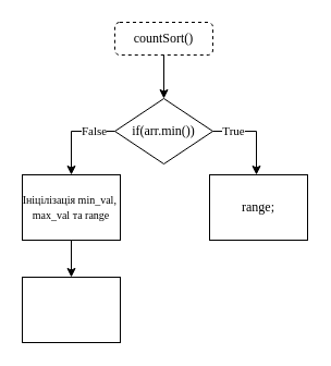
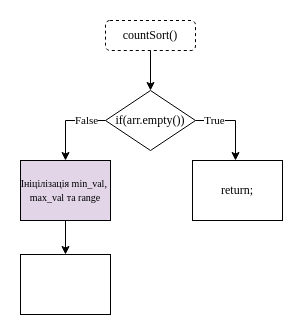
  <mxCell id="0" />
  <mxCell id="1" parent="0" />
  <mxCell id="2" value="&lt;div style=&quot;&quot;&gt;&lt;div style=&quot;&quot;&gt;&lt;font style=&quot;font-size: 12px;&quot;&gt;countSort()&lt;/font&gt;&lt;/div&gt;&lt;/div&gt;" style="rounded=1;whiteSpace=wrap;html=1;fontFamily=Times New Roman;dashed=1;" vertex="1" parent="1"><mxGeometry x="105" y="20" width="90" height="30" as="geometry" /></mxCell>
  <mxCell id="3" value="" style="endArrow=classic;html=1;rounded=0;exitX=0.5;exitY=1;exitDx=0;exitDy=0;fontFamily=Times New Roman;" edge="1" parent="1" source="2"><mxGeometry width="50" height="50" relative="1" as="geometry"><mxPoint x="145" y="190" as="sourcePoint" /><mxPoint x="150" y="90" as="targetPoint" /></mxGeometry></mxCell>
- <mxCell id="4" value="&lt;font&gt;if(arr.min())&lt;/font&gt;" style="rhombus;whiteSpace=wrap;html=1;fontFamily=Times New Roman;" vertex="1" parent="1"><mxGeometry x="105" y="90" width="90" height="60" as="geometry" /></mxCell>
+ <mxCell id="4" value="&lt;font&gt;if(arr.empty())&lt;/font&gt;" style="rhombus;whiteSpace=wrap;html=1;fontFamily=Times New Roman;" vertex="1" parent="1"><mxGeometry x="105" y="90" width="90" height="60" as="geometry" /></mxCell>
  <mxCell id="5" value="" style="endArrow=classic;html=1;rounded=0;exitX=0;exitY=0.5;exitDx=0;exitDy=0;fontFamily=Times New Roman;" edge="1" parent="1" source="4"><mxGeometry width="50" height="50" relative="1" as="geometry"><mxPoint x="45" y="250" as="sourcePoint" /><mxPoint x="65" y="160" as="targetPoint" /><Array as="points"><mxPoint x="65" y="120" /></Array></mxGeometry></mxCell>
  <mxCell id="6" value="False" style="edgeLabel;html=1;align=center;verticalAlign=middle;resizable=0;points=[];fontFamily=Times New Roman;" vertex="1" connectable="0" parent="5"><mxGeometry x="-0.505" y="-1" relative="1" as="geometry"><mxPoint as="offset" /></mxGeometry></mxCell>
  <mxCell id="7" value="" style="endArrow=classic;html=1;rounded=0;exitX=1;exitY=0.5;exitDx=0;exitDy=0;fontFamily=Times New Roman;" edge="1" parent="1" source="4"><mxGeometry width="50" height="50" relative="1" as="geometry"><mxPoint x="255" y="260" as="sourcePoint" /><mxPoint x="235" y="160" as="targetPoint" /><Array as="points"><mxPoint x="235" y="120" /></Array></mxGeometry></mxCell>
  <mxCell id="8" value="&lt;font&gt;True&lt;/font&gt;" style="edgeLabel;html=1;align=center;verticalAlign=middle;resizable=0;points=[];fontFamily=Times New Roman;" vertex="1" connectable="0" parent="7"><mxGeometry x="-0.545" y="1" relative="1" as="geometry"><mxPoint as="offset" /></mxGeometry></mxCell>
- <mxCell id="9" value="&lt;font face=&quot;Times New Roman&quot;&gt;range;&lt;/font&gt;" style="rounded=0;whiteSpace=wrap;html=1;" vertex="1" parent="1"><mxGeometry x="192" y="160" width="90" height="60" as="geometry" /></mxCell>
- <mxCell id="10" value="&lt;div style=&quot;line-height: 40%;&quot;&gt;&lt;pre style=&quot;font-size: 10px; line-height: 40%;&quot;&gt;&lt;font face=&quot;Times New Roman&quot;&gt;Ініцілізація min_val, &lt;/font&gt;&lt;/pre&gt;&lt;pre style=&quot;font-size: 10px; line-height: 40%;&quot;&gt;&lt;font face=&quot;Times New Roman&quot;&gt;max_val та range&lt;/font&gt;&lt;/pre&gt;&lt;/div&gt;" style="rounded=0;whiteSpace=wrap;html=1;align=center;" vertex="1" parent="1"><mxGeometry x="20" y="160" width="90" height="60" as="geometry" /></mxCell>
+ <mxCell id="9" value="&lt;font face=&quot;Times New Roman&quot;&gt;return;&lt;/font&gt;" style="rounded=0;whiteSpace=wrap;html=1;" vertex="1" parent="1"><mxGeometry x="192" y="160" width="90" height="60" as="geometry" /></mxCell>
+ <mxCell id="10" value="&lt;div style=&quot;line-height: 40%;&quot;&gt;&lt;pre style=&quot;font-size: 10px; line-height: 40%;&quot;&gt;&lt;font face=&quot;Times New Roman&quot;&gt;Ініцілізація min_val, &lt;/font&gt;&lt;/pre&gt;&lt;pre style=&quot;font-size: 10px; line-height: 40%;&quot;&gt;&lt;font face=&quot;Times New Roman&quot;&gt;max_val та range&lt;/font&gt;&lt;/pre&gt;&lt;/div&gt;" style="rounded=0;whiteSpace=wrap;html=1;align=center;fillColor=#e1d5e7;" vertex="1" parent="1"><mxGeometry x="20" y="160" width="90" height="60" as="geometry" /></mxCell>
  <mxCell id="11" value="" style="endArrow=classic;html=1;rounded=0;exitX=0.5;exitY=1;exitDx=0;exitDy=0;" edge="1" parent="1" source="10"><mxGeometry width="50" height="50" relative="1" as="geometry"><mxPoint x="47" y="313" as="sourcePoint" /><mxPoint x="65" y="254" as="targetPoint" /></mxGeometry></mxCell>
  <mxCell id="12" value="" style="rounded=0;whiteSpace=wrap;html=1;strokeColor=default;align=center;verticalAlign=middle;fontFamily=Helvetica;fontSize=12;fontColor=default;fillColor=default;" vertex="1" parent="1"><mxGeometry x="20" y="254" width="90" height="60" as="geometry" /></mxCell>
